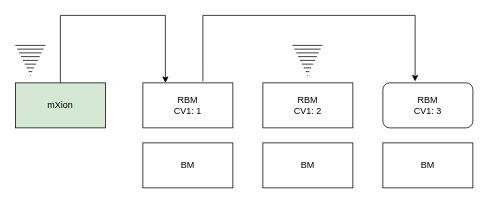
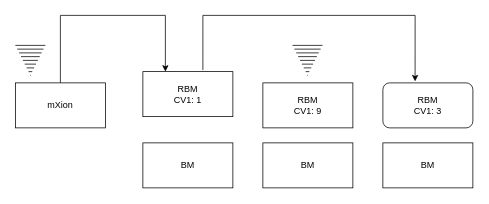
  <mxCell id="0" />
  <mxCell id="1" parent="0" />
  <mxCell id="2" style="edgeStyle=orthogonalEdgeStyle;rounded=0;orthogonalLoop=1;jettySize=auto;html=1;exitX=0.5;exitY=0;exitDx=0;exitDy=0;entryX=0.25;entryY=0;entryDx=0;entryDy=0;" parent="1" source="3" target="4" edge="1"><mxGeometry relative="1" as="geometry"><Array as="points"><mxPoint x="80" y="20" /><mxPoint x="220" y="20" /></Array></mxGeometry></mxCell>
- <mxCell id="3" value="mXion" style="rounded=0;whiteSpace=wrap;html=1;fillColor=#d5e8d4;" parent="1" vertex="1"><mxGeometry x="20" y="110" width="120" height="60" as="geometry" /></mxCell>
- <mxCell id="4" value="RBM&lt;br&gt;CV1: 1" style="rounded=0;whiteSpace=wrap;html=1;" parent="1" vertex="1"><mxGeometry x="190" y="110" width="120" height="60" as="geometry" /></mxCell>
+ <mxCell id="3" value="mXion" style="rounded=0;whiteSpace=wrap;html=1;" parent="1" vertex="1"><mxGeometry x="20" y="110" width="120" height="60" as="geometry" /></mxCell>
+ <mxCell id="4" value="RBM&lt;br&gt;CV1: 1" style="rounded=0;whiteSpace=wrap;html=1;" parent="1" vertex="1"><mxGeometry x="190" y="95" width="120" height="60" as="geometry" /></mxCell>
  <mxCell id="5" value="RBM&lt;br&gt;CV1: 3" style="whiteSpace=wrap;html=1;rounded=1;" parent="1" vertex="1"><mxGeometry x="510" y="110" width="120" height="60" as="geometry" /></mxCell>
  <mxCell id="6" style="edgeStyle=orthogonalEdgeStyle;rounded=0;orthogonalLoop=1;jettySize=auto;html=1;exitX=0.667;exitY=-0.033;exitDx=0;exitDy=0;entryX=0.358;entryY=-0.033;entryDx=0;entryDy=0;exitPerimeter=0;entryPerimeter=0;" parent="1" target="5" edge="1" source="4"><mxGeometry relative="1" as="geometry"><mxPoint x="270" y="50" as="sourcePoint" /><mxPoint x="410" y="50" as="targetPoint" /><Array as="points"><mxPoint x="270" y="20" /><mxPoint x="553" y="20" /></Array></mxGeometry></mxCell>
- <mxCell id="7" value="RBM&lt;br&gt;CV1: 2" style="rounded=0;whiteSpace=wrap;html=1;" parent="1" vertex="1"><mxGeometry x="350" y="110" width="120" height="60" as="geometry" /></mxCell>
+ <mxCell id="7" value="RBM&lt;br&gt;CV1: 9" style="rounded=0;whiteSpace=wrap;html=1;" parent="1" vertex="1"><mxGeometry x="350" y="110" width="120" height="60" as="geometry" /></mxCell>
  <mxCell id="8" value="" style="shape=mxgraph.arrows2.wedgeArrowDashed;html=1;bendable=0;rounded=0;" parent="1" edge="1"><mxGeometry width="100" height="100" relative="1" as="geometry"><mxPoint x="409.5" y="60" as="sourcePoint" /><mxPoint x="409.5" y="100" as="targetPoint" /></mxGeometry></mxCell>
  <mxCell id="9" value="" style="shape=mxgraph.arrows2.wedgeArrowDashed;html=1;bendable=0;rounded=0;" parent="1" edge="1"><mxGeometry width="100" height="100" relative="1" as="geometry"><mxPoint x="40" y="60" as="sourcePoint" /><mxPoint x="40" y="100" as="targetPoint" /></mxGeometry></mxCell>
  <mxCell id="10" value="BM" style="rounded=0;whiteSpace=wrap;html=1;" vertex="1" parent="1"><mxGeometry x="190" y="190" width="120" height="60" as="geometry" /></mxCell>
  <mxCell id="11" value="BM" style="rounded=0;whiteSpace=wrap;html=1;" vertex="1" parent="1"><mxGeometry x="350" y="190" width="120" height="60" as="geometry" /></mxCell>
  <mxCell id="12" value="BM" style="rounded=0;whiteSpace=wrap;html=1;" vertex="1" parent="1"><mxGeometry x="510" y="190" width="120" height="60" as="geometry" /></mxCell>
